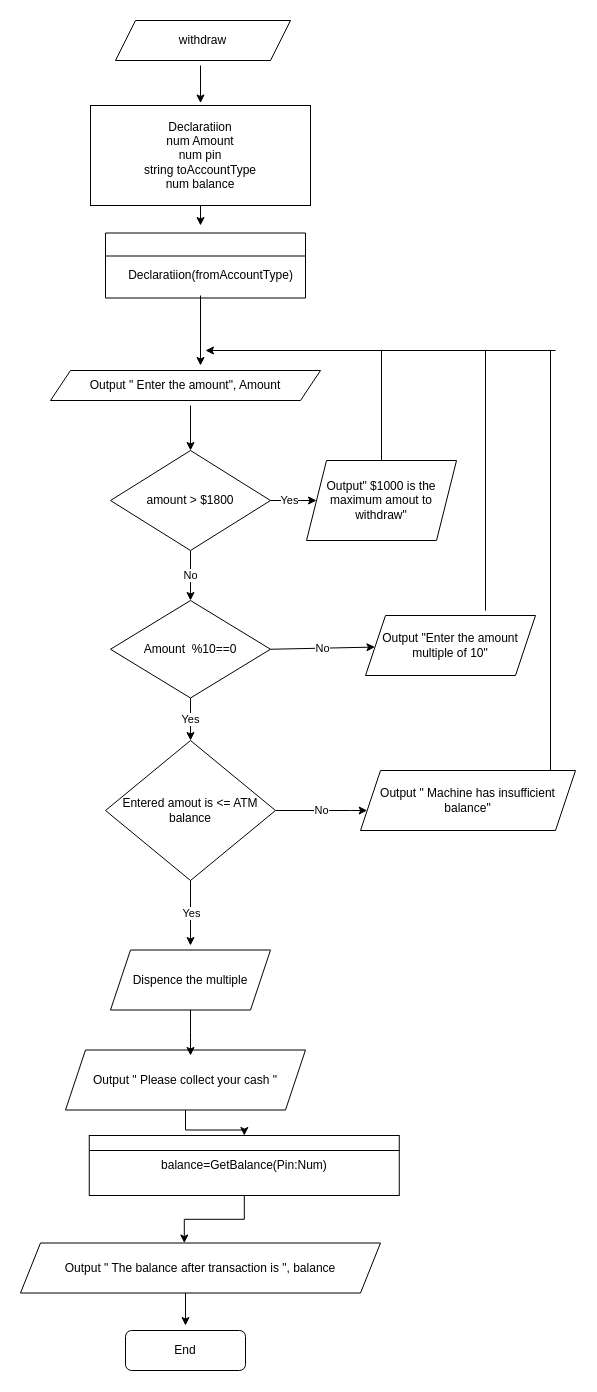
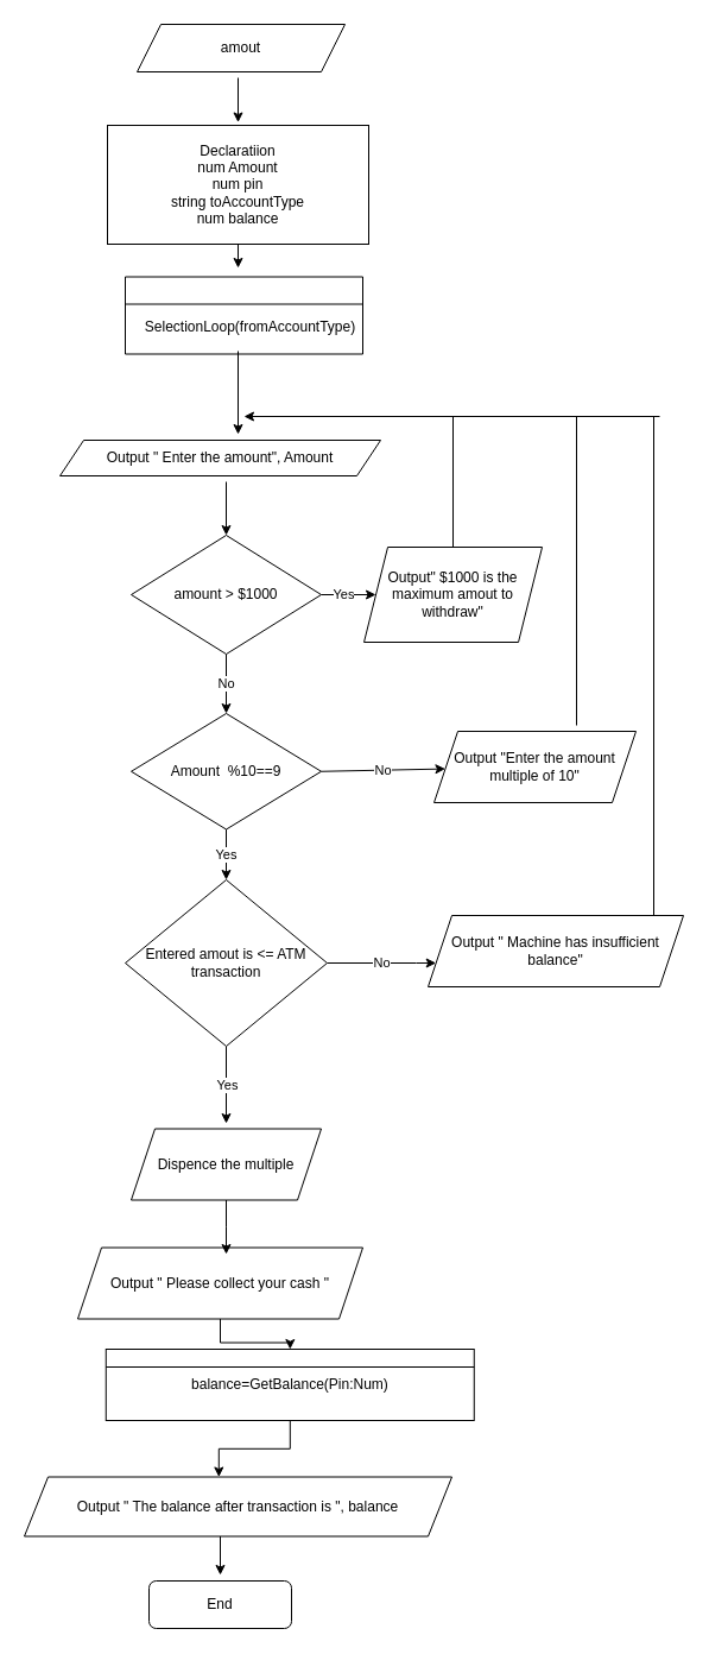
  <mxCell id="0" />
  <mxCell id="1" parent="0" />
  <mxCell id="2" value="Output &quot; Enter the amount&quot;, Amount" style="shape=parallelogram;perimeter=parallelogramPerimeter;whiteSpace=wrap;html=1;fixedSize=1;" parent="1" vertex="1"><mxGeometry x="50" y="370" width="270" height="30" as="geometry" /></mxCell>
  <mxCell id="3" value="Yes" style="edgeStyle=orthogonalEdgeStyle;rounded=0;orthogonalLoop=1;jettySize=auto;html=1;" parent="1" source="5" target="7" edge="1"><mxGeometry relative="1" as="geometry" /></mxCell>
  <mxCell id="4" value="No" style="edgeStyle=orthogonalEdgeStyle;rounded=0;orthogonalLoop=1;jettySize=auto;html=1;" parent="1" source="5" edge="1"><mxGeometry relative="1" as="geometry"><mxPoint x="190" y="600" as="targetPoint" /></mxGeometry></mxCell>
- <mxCell id="5" value="amount &amp;gt; $1800" style="rhombus;whiteSpace=wrap;html=1;" parent="1" vertex="1"><mxGeometry x="110" y="450" width="160" height="100" as="geometry" /></mxCell>
+ <mxCell id="5" value="amount &amp;gt; $1000" style="rhombus;whiteSpace=wrap;html=1;" parent="1" vertex="1"><mxGeometry x="110" y="450" width="160" height="100" as="geometry" /></mxCell>
  <mxCell id="6" style="edgeStyle=orthogonalEdgeStyle;rounded=0;orthogonalLoop=1;jettySize=auto;html=1;entryX=0.5;entryY=0;entryDx=0;entryDy=0;" parent="1" edge="1"><mxGeometry relative="1" as="geometry"><mxPoint x="200" y="65" as="sourcePoint" /><mxPoint x="200" y="102.5" as="targetPoint" /></mxGeometry></mxCell>
  <mxCell id="7" value="Output&quot; $1000 is the maximum amout to withdraw&quot;" style="shape=parallelogram;perimeter=parallelogramPerimeter;whiteSpace=wrap;html=1;fixedSize=1;" parent="1" vertex="1"><mxGeometry x="306.02" y="460" width="150" height="80" as="geometry" /></mxCell>
  <mxCell id="8" style="edgeStyle=orthogonalEdgeStyle;rounded=0;orthogonalLoop=1;jettySize=auto;html=1;" parent="1" edge="1"><mxGeometry relative="1" as="geometry"><mxPoint x="190" y="450" as="targetPoint" /><mxPoint x="190" y="405" as="sourcePoint" /></mxGeometry></mxCell>
  <mxCell id="9" style="edgeStyle=orthogonalEdgeStyle;rounded=0;orthogonalLoop=1;jettySize=auto;html=1;exitX=0.5;exitY=1;exitDx=0;exitDy=0;" parent="1" edge="1"><mxGeometry relative="1" as="geometry"><mxPoint x="195" y="450" as="sourcePoint" /><mxPoint x="195" y="450" as="targetPoint" /></mxGeometry></mxCell>
- <mxCell id="10" value="Amount&amp;nbsp; %10==0" style="rhombus;whiteSpace=wrap;html=1;" parent="1" vertex="1"><mxGeometry x="110" y="600" width="160" height="97.5" as="geometry" /></mxCell>
+ <mxCell id="10" value="Amount&amp;nbsp; %10==9" style="rhombus;whiteSpace=wrap;html=1;" parent="1" vertex="1"><mxGeometry x="110" y="600" width="160" height="97.5" as="geometry" /></mxCell>
  <mxCell id="11" value="Yes" style="text;html=1;align=center;verticalAlign=middle;resizable=0;points=[];autosize=1;strokeColor=none;fillColor=none;" parent="1" vertex="1"><mxGeometry x="190" y="830" width="40" height="30" as="geometry" /></mxCell>
  <mxCell id="12" value="Output &quot;Enter the amount multiple of 10&quot;" style="shape=parallelogram;perimeter=parallelogramPerimeter;whiteSpace=wrap;html=1;fixedSize=1;" parent="1" vertex="1"><mxGeometry x="365" y="615" width="170" height="60" as="geometry" /></mxCell>
  <mxCell id="13" value="" style="endArrow=none;html=1;rounded=0;exitX=0.5;exitY=0;exitDx=0;exitDy=0;" parent="1" source="7" edge="1"><mxGeometry width="50" height="50" relative="1" as="geometry"><mxPoint x="455" y="500" as="sourcePoint" /><mxPoint x="381" y="350.5" as="targetPoint" /><Array as="points" /></mxGeometry></mxCell>
  <mxCell id="14" value="No" style="endArrow=classic;html=1;rounded=0;exitX=1;exitY=0.5;exitDx=0;exitDy=0;" parent="1" source="10" target="12" edge="1"><mxGeometry width="50" height="50" relative="1" as="geometry"><mxPoint x="-55" y="770" as="sourcePoint" /><mxPoint x="-5" y="720" as="targetPoint" /></mxGeometry></mxCell>
  <mxCell id="15" value="No" style="edgeStyle=orthogonalEdgeStyle;rounded=0;orthogonalLoop=1;jettySize=auto;html=1;" parent="1" source="26" target="16" edge="1"><mxGeometry relative="1" as="geometry"><mxPoint x="355" y="810" as="targetPoint" /><Array as="points"><mxPoint x="350" y="810" /><mxPoint x="350" y="810" /></Array></mxGeometry></mxCell>
  <mxCell id="16" value="Output &quot; Machine has insufficient balance&quot;" style="shape=parallelogram;perimeter=parallelogramPerimeter;whiteSpace=wrap;html=1;fixedSize=1;" parent="1" vertex="1"><mxGeometry x="360" y="770" width="215" height="60" as="geometry" /></mxCell>
  <mxCell id="17" value="" style="endArrow=none;html=1;rounded=0;" parent="1" edge="1"><mxGeometry width="50" height="50" relative="1" as="geometry"><mxPoint x="550" y="770" as="sourcePoint" /><mxPoint x="550" y="350" as="targetPoint" /></mxGeometry></mxCell>
  <mxCell id="18" value="End" style="rounded=1;whiteSpace=wrap;html=1;" parent="1" vertex="1"><mxGeometry x="125" y="1330" width="120" height="40" as="geometry" /></mxCell>
  <mxCell id="19" style="edgeStyle=orthogonalEdgeStyle;rounded=0;orthogonalLoop=1;jettySize=auto;html=1;entryX=0.5;entryY=0;entryDx=0;entryDy=0;" parent="1" source="20" target="37" edge="1"><mxGeometry relative="1" as="geometry" /></mxCell>
  <mxCell id="20" value="Output &quot; Please collect your cash &quot;" style="shape=parallelogram;perimeter=parallelogramPerimeter;whiteSpace=wrap;html=1;fixedSize=1;" parent="1" vertex="1"><mxGeometry x="65" y="1049.5" width="240" height="60" as="geometry" /></mxCell>
  <mxCell id="21" value="" style="swimlane;whiteSpace=wrap;html=1;startSize=23;" parent="1" vertex="1"><mxGeometry x="105" y="232.5" width="200" height="65" as="geometry" /></mxCell>
- <mxCell id="22" value="Declaratiion(fromAccountType)" style="text;html=1;align=center;verticalAlign=middle;resizable=0;points=[];autosize=1;strokeColor=none;fillColor=none;" parent="21" vertex="1"><mxGeometry x="5" y="27.5" width="200" height="30" as="geometry" /></mxCell>
+ <mxCell id="22" value="SelectionLoop(fromAccountType)" style="text;html=1;align=center;verticalAlign=middle;resizable=0;points=[];autosize=1;strokeColor=none;fillColor=none;" parent="21" vertex="1"><mxGeometry x="5" y="27.5" width="200" height="30" as="geometry" /></mxCell>
  <mxCell id="23" style="edgeStyle=orthogonalEdgeStyle;rounded=0;orthogonalLoop=1;jettySize=auto;html=1;" parent="1" edge="1"><mxGeometry relative="1" as="geometry"><mxPoint x="200" y="295" as="sourcePoint" /><mxPoint x="200" y="365" as="targetPoint" /></mxGeometry></mxCell>
  <mxCell id="24" value="Yes" style="edgeStyle=orthogonalEdgeStyle;rounded=0;orthogonalLoop=1;jettySize=auto;html=1;endArrow=classic;" parent="1" source="10" target="26" edge="1"><mxGeometry relative="1" as="geometry"><mxPoint x="195" y="860" as="targetPoint" /><mxPoint x="190" y="697" as="sourcePoint" /></mxGeometry></mxCell>
  <mxCell id="25" value="Yes" style="edgeStyle=orthogonalEdgeStyle;rounded=0;orthogonalLoop=1;jettySize=auto;html=1;" parent="1" source="26" edge="1"><mxGeometry relative="1" as="geometry"><mxPoint x="190" y="945" as="targetPoint" /></mxGeometry></mxCell>
- <mxCell id="26" value="Entered amout is &amp;lt;= ATM balance" style="rhombus;whiteSpace=wrap;html=1;" parent="1" vertex="1"><mxGeometry x="105" y="740" width="170" height="140" as="geometry" /></mxCell>
+ <mxCell id="26" value="Entered amout is &amp;lt;= ATM transaction" style="rhombus;whiteSpace=wrap;html=1;" parent="1" vertex="1"><mxGeometry x="105" y="740" width="170" height="140" as="geometry" /></mxCell>
  <mxCell id="27" value="" style="endArrow=none;html=1;rounded=0;" parent="1" edge="1"><mxGeometry width="50" height="50" relative="1" as="geometry"><mxPoint x="485" y="350" as="sourcePoint" /><mxPoint x="485" y="610" as="targetPoint" /></mxGeometry></mxCell>
  <mxCell id="28" value="" style="endArrow=classic;html=1;rounded=0;" parent="1" edge="1"><mxGeometry width="50" height="50" relative="1" as="geometry"><mxPoint x="555" y="350" as="sourcePoint" /><mxPoint x="205" y="350" as="targetPoint" /></mxGeometry></mxCell>
- <mxCell id="29" value="withdraw" style="shape=parallelogram;perimeter=parallelogramPerimeter;whiteSpace=wrap;html=1;fixedSize=1;" parent="1" vertex="1"><mxGeometry x="115" y="20" width="175" height="40" as="geometry" /></mxCell>
+ <mxCell id="29" value="amout" style="shape=parallelogram;perimeter=parallelogramPerimeter;whiteSpace=wrap;html=1;fixedSize=1;" parent="1" vertex="1"><mxGeometry x="115" y="20" width="175" height="40" as="geometry" /></mxCell>
  <mxCell id="30" style="edgeStyle=orthogonalEdgeStyle;rounded=0;orthogonalLoop=1;jettySize=auto;html=1;" parent="1" source="31" edge="1"><mxGeometry relative="1" as="geometry"><mxPoint x="200" y="225" as="targetPoint" /></mxGeometry></mxCell>
  <mxCell id="31" value="Declaratiion&lt;br&gt;num Amount&lt;br&gt;num pin&lt;br&gt;string toAccountType&lt;br&gt;num balance" style="rounded=0;whiteSpace=wrap;html=1;" parent="1" vertex="1"><mxGeometry x="90" y="105" width="220" height="100" as="geometry" /></mxCell>
  <mxCell id="32" style="edgeStyle=orthogonalEdgeStyle;rounded=0;orthogonalLoop=1;jettySize=auto;html=1;" parent="1" source="33" edge="1"><mxGeometry relative="1" as="geometry"><mxPoint x="190" y="1055" as="targetPoint" /></mxGeometry></mxCell>
  <mxCell id="33" value="Dispence the multiple" style="shape=parallelogram;perimeter=parallelogramPerimeter;whiteSpace=wrap;html=1;fixedSize=1;" parent="1" vertex="1"><mxGeometry x="110" y="949.5" width="160" height="60" as="geometry" /></mxCell>
  <mxCell id="34" style="edgeStyle=orthogonalEdgeStyle;rounded=0;orthogonalLoop=1;jettySize=auto;html=1;" parent="1" source="35" edge="1"><mxGeometry relative="1" as="geometry"><mxPoint x="185" y="1325" as="targetPoint" /><Array as="points"><mxPoint x="185" y="1325" /></Array></mxGeometry></mxCell>
  <mxCell id="35" value="Output &quot; The balance after transaction is &quot;, balance" style="shape=parallelogram;perimeter=parallelogramPerimeter;whiteSpace=wrap;html=1;fixedSize=1;" parent="1" vertex="1"><mxGeometry x="20" y="1242.5" width="360" height="50" as="geometry" /></mxCell>
  <mxCell id="36" style="edgeStyle=orthogonalEdgeStyle;rounded=0;orthogonalLoop=1;jettySize=auto;html=1;entryX=0.455;entryY=0;entryDx=0;entryDy=0;entryPerimeter=0;" parent="1" source="37" target="35" edge="1"><mxGeometry relative="1" as="geometry" /></mxCell>
  <mxCell id="37" value="balance=GetBalance(Pin:Num)" style="rounded=0;whiteSpace=wrap;html=1;" parent="1" vertex="1"><mxGeometry x="88.76" y="1135" width="310" height="60" as="geometry" /></mxCell>
  <mxCell id="38" value="" style="endArrow=none;html=1;rounded=0;exitX=0;exitY=0.25;exitDx=0;exitDy=0;entryX=1;entryY=0.25;entryDx=0;entryDy=0;" parent="1" source="37" target="37" edge="1"><mxGeometry width="50" height="50" relative="1" as="geometry"><mxPoint x="80" y="1115" as="sourcePoint" /><mxPoint x="130" y="1065" as="targetPoint" /></mxGeometry></mxCell>
